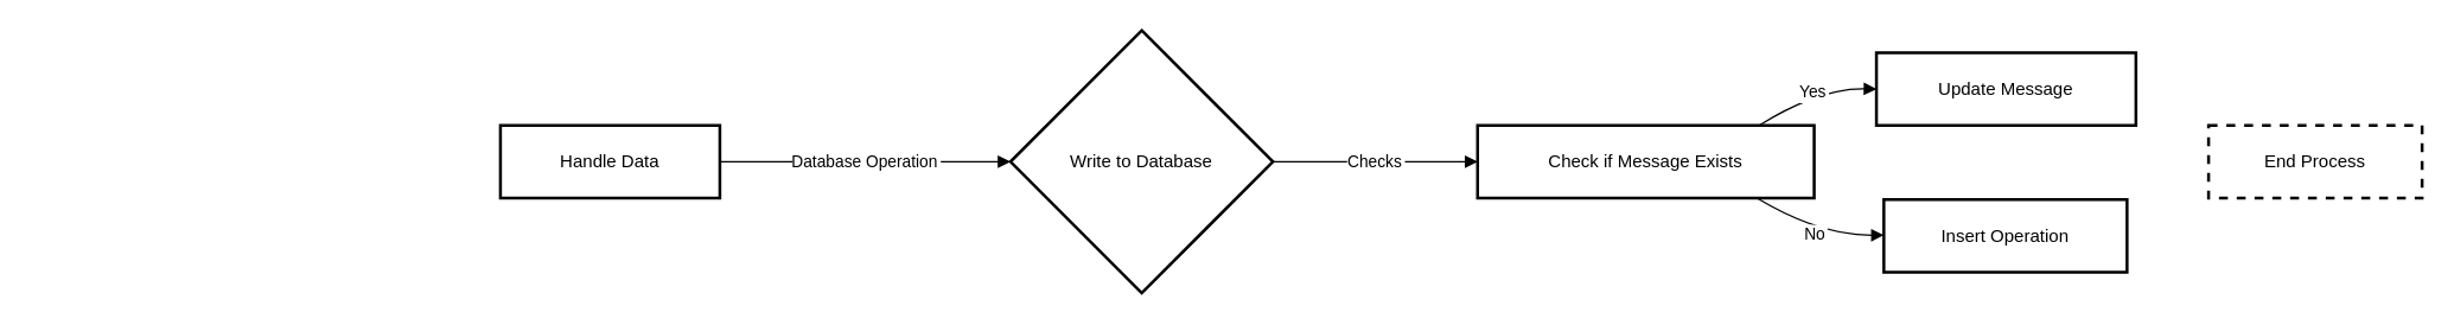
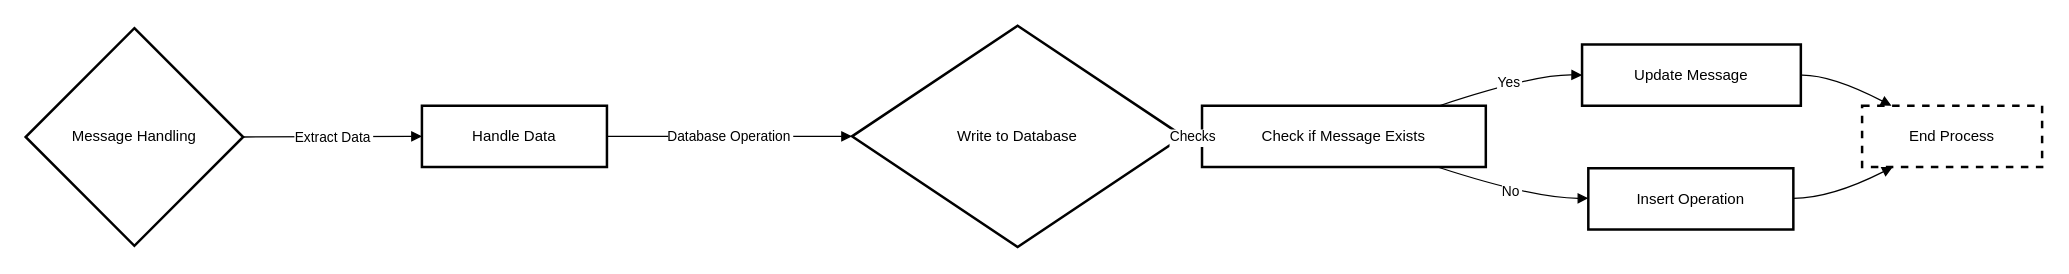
  <mxCell id="0" />
  <mxCell id="1" parent="0" />
+ <mxCell id="2" value="Message Handling" style="rhombus;strokeWidth=2;whiteSpace=wrap;" vertex="1" parent="1"><mxGeometry x="20" y="22" width="174" height="174" as="geometry" /></mxCell>
  <mxCell id="3" value="Handle Data" style="whiteSpace=wrap;strokeWidth=2;" vertex="1" parent="1"><mxGeometry x="337" y="84" width="148" height="49" as="geometry" /></mxCell>
- <mxCell id="4" value="Write to Database" style="rhombus;strokeWidth=2;whiteSpace=wrap;" vertex="1" parent="1"><mxGeometry x="681" y="20" width="177" height="177" as="geometry" /></mxCell>
- <mxCell id="5" value="Check if Message Exists" style="whiteSpace=wrap;strokeWidth=2;" vertex="1" parent="1"><mxGeometry x="996" y="84" width="227" height="49" as="geometry" /></mxCell>
+ <mxCell id="4" value="Write to Database" style="rhombus;strokeWidth=2;whiteSpace=wrap;" vertex="1" parent="1"><mxGeometry x="681" y="20" width="265" height="177" as="geometry" /></mxCell>
+ <mxCell id="5" value="Check if Message Exists" style="whiteSpace=wrap;strokeWidth=2;" vertex="1" parent="1"><mxGeometry x="961" y="84" width="227" height="49" as="geometry" /></mxCell>
  <mxCell id="6" value="Update Message" style="whiteSpace=wrap;strokeWidth=2;" vertex="1" parent="1"><mxGeometry x="1265" y="35" width="175" height="49" as="geometry" /></mxCell>
  <mxCell id="7" value="Insert Operation" style="whiteSpace=wrap;strokeWidth=2;" vertex="1" parent="1"><mxGeometry x="1270" y="134" width="164" height="49" as="geometry" /></mxCell>
  <mxCell id="8" value="End Process" style="whiteSpace=wrap;strokeWidth=2;dashed=1;" vertex="1" parent="1"><mxGeometry x="1489" y="84" width="144" height="49" as="geometry" /></mxCell>
+ <mxCell id="9" value="Extract Data" style="curved=1;startArrow=none;endArrow=block;exitX=1;exitY=0.5;entryX=0;entryY=0.5;" edge="1" parent="1" source="2" target="3"><mxGeometry relative="1" as="geometry"><Array as="points" /></mxGeometry></mxCell>
  <mxCell id="10" value="Database Operation" style="curved=1;startArrow=none;endArrow=block;exitX=1;exitY=0.5;entryX=0;entryY=0.5;" edge="1" parent="1" source="3" target="4"><mxGeometry relative="1" as="geometry"><Array as="points" /></mxGeometry></mxCell>
  <mxCell id="11" value="Checks" style="curved=1;startArrow=none;endArrow=block;exitX=1;exitY=0.5;entryX=0;entryY=0.5;" edge="1" parent="1" source="4" target="5"><mxGeometry relative="1" as="geometry"><Array as="points" /></mxGeometry></mxCell>
  <mxCell id="12" value="Yes" style="curved=1;startArrow=none;endArrow=block;exitX=0.83;exitY=0.01;entryX=0;entryY=0.5;" edge="1" parent="1" source="5" target="6"><mxGeometry relative="1" as="geometry"><Array as="points"><mxPoint x="1226" y="59" /></Array></mxGeometry></mxCell>
  <mxCell id="13" value="No" style="curved=1;startArrow=none;endArrow=block;exitX=0.83;exitY=1;entryX=0;entryY=0.49;" edge="1" parent="1" source="5" target="7"><mxGeometry relative="1" as="geometry"><Array as="points"><mxPoint x="1226" y="158" /></Array></mxGeometry></mxCell>
+ <mxCell id="14" value="" style="curved=1;startArrow=none;endArrow=block;exitX=1;exitY=0.5;entryX=0.17;entryY=0.01;" edge="1" parent="1" source="6" target="8"><mxGeometry relative="1" as="geometry"><Array as="points"><mxPoint x="1464" y="59" /></Array></mxGeometry></mxCell>
+ <mxCell id="15" value="" style="curved=1;startArrow=none;endArrow=block;exitX=1;exitY=0.49;entryX=0.17;entryY=1;" edge="1" parent="1" source="7" target="8"><mxGeometry relative="1" as="geometry"><Array as="points"><mxPoint x="1464" y="158" /></Array></mxGeometry></mxCell>
